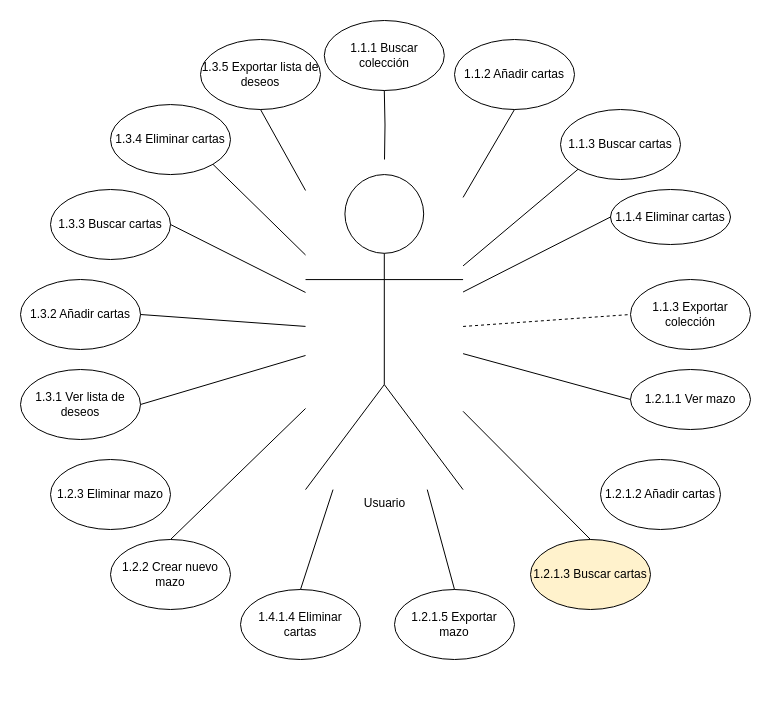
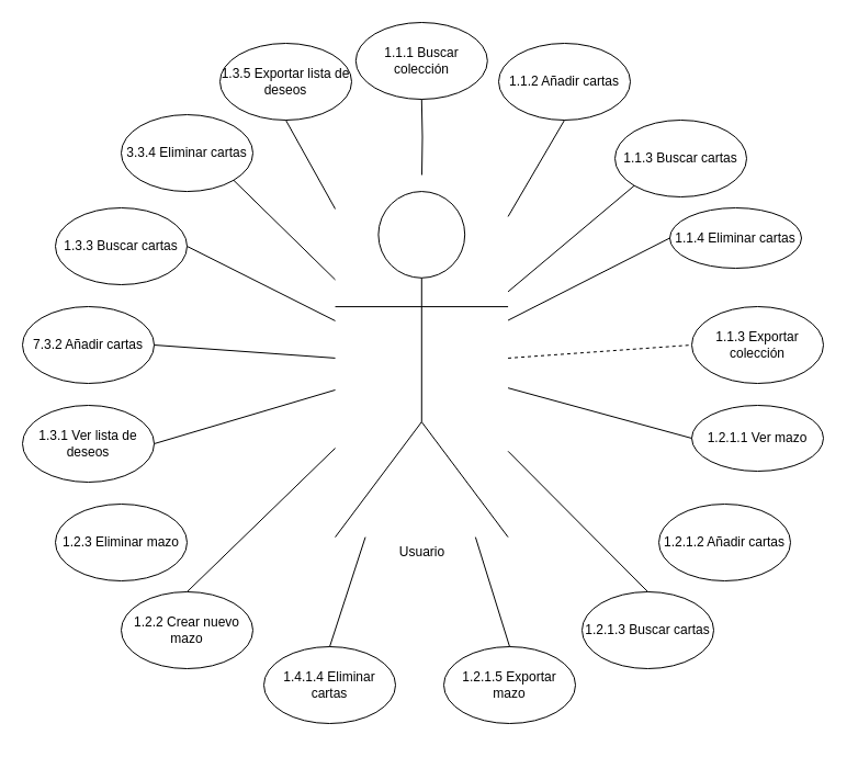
  <mxCell id="0" />
  <mxCell id="1" parent="0" />
  <mxCell id="2" value="" style="group" vertex="1" connectable="0" parent="1"><mxGeometry x="80" y="34.06" width="680" height="654.94" as="geometry" /></mxCell>
  <mxCell id="3" value="1.1.1 Buscar colección" style="ellipse;whiteSpace=wrap;html=1;" vertex="1" parent="2"><mxGeometry x="243.81" y="-14.06" width="120" height="70" as="geometry" /></mxCell>
  <mxCell id="4" value="1.1.2 Añadir cartas" style="ellipse;whiteSpace=wrap;html=1;" vertex="1" parent="2"><mxGeometry x="374" y="4.94" width="120" height="70" as="geometry" /></mxCell>
  <mxCell id="5" value="1.1.3 Buscar cartas" style="ellipse;whiteSpace=wrap;html=1;" vertex="1" parent="2"><mxGeometry x="480" y="74.94" width="120" height="70" as="geometry" /></mxCell>
  <mxCell id="6" value="1.1.4 Eliminar cartas" style="ellipse;whiteSpace=wrap;html=1;" vertex="1" parent="2"><mxGeometry x="530" y="154.94" width="120" height="55" as="geometry" /></mxCell>
  <mxCell id="7" value="1.1.3 Exportar colección" style="ellipse;whiteSpace=wrap;html=1;" vertex="1" parent="2"><mxGeometry x="550" y="244.94" width="120" height="70" as="geometry" /></mxCell>
  <mxCell id="8" value="1.4.1.4 Eliminar cartas" style="ellipse;whiteSpace=wrap;html=1;" vertex="1" parent="2"><mxGeometry x="160" y="554.94" width="120" height="70" as="geometry" /></mxCell>
  <mxCell id="9" value="1.2.1.1 Ver mazo" style="ellipse;whiteSpace=wrap;html=1;" vertex="1" parent="2"><mxGeometry x="550" y="334.94" width="120" height="60" as="geometry" /></mxCell>
  <mxCell id="10" value="1.2.1.2 Añadir cartas" style="ellipse;whiteSpace=wrap;html=1;" vertex="1" parent="2"><mxGeometry x="520" y="424.94" width="120" height="70" as="geometry" /></mxCell>
- <mxCell id="11" value="1.2.1.3 Buscar cartas" style="ellipse;whiteSpace=wrap;html=1;fillColor=#fff2cc;" vertex="1" parent="2"><mxGeometry x="450" y="504.94" width="120" height="70" as="geometry" /></mxCell>
- <mxCell id="12" value="1.2.1.5 Exportar mazo" style="ellipse;whiteSpace=wrap;html=1;" vertex="1" parent="2"><mxGeometry x="314" y="554.94" width="120" height="70" as="geometry" /></mxCell>
+ <mxCell id="11" value="1.2.1.3 Buscar cartas" style="ellipse;whiteSpace=wrap;html=1;" vertex="1" parent="2"><mxGeometry x="450" y="504.94" width="120" height="70" as="geometry" /></mxCell>
+ <mxCell id="12" value="1.2.1.5 Exportar mazo" style="ellipse;whiteSpace=wrap;html=1;" vertex="1" parent="2"><mxGeometry x="324" y="554.94" width="120" height="70" as="geometry" /></mxCell>
  <mxCell id="13" value="1.2.2 Crear nuevo mazo" style="ellipse;whiteSpace=wrap;html=1;" vertex="1" parent="2"><mxGeometry x="30" y="504.94" width="120" height="70" as="geometry" /></mxCell>
  <mxCell id="14" value="1.2.3 Eliminar mazo" style="ellipse;whiteSpace=wrap;html=1;" vertex="1" parent="2"><mxGeometry x="-30" y="424.94" width="120" height="70" as="geometry" /></mxCell>
  <mxCell id="15" value="1.3.1 Ver lista de deseos" style="ellipse;whiteSpace=wrap;html=1;" vertex="1" parent="2"><mxGeometry x="-60" y="334.94" width="120" height="70" as="geometry" /></mxCell>
  <mxCell id="16" value="1.3.3 Buscar cartas" style="ellipse;whiteSpace=wrap;html=1;" vertex="1" parent="2"><mxGeometry x="-30" y="154.94" width="120" height="70" as="geometry" /></mxCell>
- <mxCell id="17" value="1.3.4 Eliminar cartas" style="ellipse;whiteSpace=wrap;html=1;" vertex="1" parent="2"><mxGeometry x="30" y="70.0" width="120" height="70" as="geometry" /></mxCell>
+ <mxCell id="17" value="3.3.4 Eliminar cartas" style="ellipse;whiteSpace=wrap;html=1;" vertex="1" parent="2"><mxGeometry x="30" y="70.0" width="120" height="70" as="geometry" /></mxCell>
  <mxCell id="18" value="1.3.5 Exportar lista de deseos" style="ellipse;whiteSpace=wrap;html=1;" vertex="1" parent="2"><mxGeometry x="120" y="4.94" width="120" height="70" as="geometry" /></mxCell>
  <mxCell id="19" style="edgeStyle=orthogonalEdgeStyle;rounded=0;orthogonalLoop=1;jettySize=auto;html=1;entryX=0.5;entryY=1;entryDx=0;entryDy=0;endArrow=none;endFill=0;" edge="1" parent="2" target="3"><mxGeometry relative="1" as="geometry"><mxPoint x="304" y="124.94" as="sourcePoint" /></mxGeometry></mxCell>
  <mxCell id="20" style="rounded=0;orthogonalLoop=1;jettySize=auto;html=1;entryX=0;entryY=0.5;entryDx=0;entryDy=0;endArrow=none;endFill=0;dashed=1;" edge="1" parent="2" source="33" target="7"><mxGeometry relative="1" as="geometry" /></mxCell>
  <mxCell id="21" style="edgeStyle=none;shape=connector;rounded=0;orthogonalLoop=1;jettySize=auto;html=1;entryX=0;entryY=0.5;entryDx=0;entryDy=0;labelBackgroundColor=default;strokeColor=default;fontFamily=Helvetica;fontSize=11;fontColor=default;endArrow=none;endFill=0;" edge="1" parent="2" source="33" target="9"><mxGeometry relative="1" as="geometry" /></mxCell>
  <mxCell id="22" style="edgeStyle=none;shape=connector;rounded=0;orthogonalLoop=1;jettySize=auto;html=1;entryX=1;entryY=0.5;entryDx=0;entryDy=0;labelBackgroundColor=default;strokeColor=default;fontFamily=Helvetica;fontSize=11;fontColor=default;endArrow=none;endFill=0;" edge="1" parent="2" source="33" target="15"><mxGeometry relative="1" as="geometry" /></mxCell>
  <mxCell id="23" style="edgeStyle=none;shape=connector;rounded=0;orthogonalLoop=1;jettySize=auto;html=1;entryX=0.5;entryY=0;entryDx=0;entryDy=0;labelBackgroundColor=default;strokeColor=default;fontFamily=Helvetica;fontSize=11;fontColor=default;endArrow=none;endFill=0;" edge="1" parent="2" source="33" target="8"><mxGeometry relative="1" as="geometry" /></mxCell>
  <mxCell id="24" style="edgeStyle=none;shape=connector;rounded=0;orthogonalLoop=1;jettySize=auto;html=1;entryX=0.5;entryY=0;entryDx=0;entryDy=0;labelBackgroundColor=default;strokeColor=default;fontFamily=Helvetica;fontSize=11;fontColor=default;endArrow=none;endFill=0;" edge="1" parent="2" source="33" target="12"><mxGeometry relative="1" as="geometry" /></mxCell>
  <mxCell id="25" style="edgeStyle=none;shape=connector;rounded=0;orthogonalLoop=1;jettySize=auto;html=1;entryX=0.5;entryY=1;entryDx=0;entryDy=0;labelBackgroundColor=default;strokeColor=default;fontFamily=Helvetica;fontSize=11;fontColor=default;endArrow=none;endFill=0;" edge="1" parent="2" source="33" target="18"><mxGeometry relative="1" as="geometry" /></mxCell>
  <mxCell id="26" style="edgeStyle=none;shape=connector;rounded=0;orthogonalLoop=1;jettySize=auto;html=1;entryX=0.5;entryY=1;entryDx=0;entryDy=0;labelBackgroundColor=default;strokeColor=default;fontFamily=Helvetica;fontSize=11;fontColor=default;endArrow=none;endFill=0;" edge="1" parent="2" source="33" target="4"><mxGeometry relative="1" as="geometry" /></mxCell>
  <mxCell id="27" style="edgeStyle=none;shape=connector;rounded=0;orthogonalLoop=1;jettySize=auto;html=1;entryX=0.5;entryY=0;entryDx=0;entryDy=0;labelBackgroundColor=default;strokeColor=default;fontFamily=Helvetica;fontSize=11;fontColor=default;endArrow=none;endFill=0;" edge="1" parent="2" source="33" target="13"><mxGeometry relative="1" as="geometry" /></mxCell>
  <mxCell id="28" style="edgeStyle=none;shape=connector;rounded=0;orthogonalLoop=1;jettySize=auto;html=1;entryX=0.5;entryY=0;entryDx=0;entryDy=0;labelBackgroundColor=default;strokeColor=default;fontFamily=Helvetica;fontSize=11;fontColor=default;endArrow=none;endFill=0;" edge="1" parent="2" source="33" target="11"><mxGeometry relative="1" as="geometry" /></mxCell>
  <mxCell id="29" style="edgeStyle=none;shape=connector;rounded=0;orthogonalLoop=1;jettySize=auto;html=1;entryX=1;entryY=1;entryDx=0;entryDy=0;labelBackgroundColor=default;strokeColor=default;fontFamily=Helvetica;fontSize=11;fontColor=default;endArrow=none;endFill=0;" edge="1" parent="2" source="33" target="17"><mxGeometry relative="1" as="geometry" /></mxCell>
  <mxCell id="30" style="edgeStyle=none;shape=connector;rounded=0;orthogonalLoop=1;jettySize=auto;html=1;entryX=0;entryY=1;entryDx=0;entryDy=0;labelBackgroundColor=default;strokeColor=default;fontFamily=Helvetica;fontSize=11;fontColor=default;endArrow=none;endFill=0;" edge="1" parent="2" source="33" target="5"><mxGeometry relative="1" as="geometry" /></mxCell>
  <mxCell id="31" style="edgeStyle=none;shape=connector;rounded=0;orthogonalLoop=1;jettySize=auto;html=1;entryX=1;entryY=0.5;entryDx=0;entryDy=0;labelBackgroundColor=default;strokeColor=default;fontFamily=Helvetica;fontSize=11;fontColor=default;endArrow=none;endFill=0;" edge="1" parent="2" source="33" target="16"><mxGeometry relative="1" as="geometry" /></mxCell>
  <mxCell id="32" style="edgeStyle=none;shape=connector;rounded=0;orthogonalLoop=1;jettySize=auto;html=1;entryX=0;entryY=0.5;entryDx=0;entryDy=0;labelBackgroundColor=default;strokeColor=default;fontFamily=Helvetica;fontSize=11;fontColor=default;endArrow=none;endFill=0;" edge="1" parent="2" source="33" target="6"><mxGeometry relative="1" as="geometry" /></mxCell>
  <mxCell id="33" value="&lt;div&gt;Usuario&lt;/div&gt;" style="shape=umlActor;verticalLabelPosition=bottom;verticalAlign=top;html=1;outlineConnect=0;" vertex="1" parent="2"><mxGeometry x="225.04" y="140" width="157.53" height="315.06" as="geometry" /></mxCell>
- <mxCell id="34" value="1.3.2 Añadir cartas" style="ellipse;whiteSpace=wrap;html=1;" vertex="1" parent="1"><mxGeometry x="20" y="279" width="120" height="70" as="geometry" /></mxCell>
+ <mxCell id="34" value="7.3.2 Añadir cartas" style="ellipse;whiteSpace=wrap;html=1;" vertex="1" parent="1"><mxGeometry x="20" y="279" width="120" height="70" as="geometry" /></mxCell>
  <mxCell id="35" style="edgeStyle=none;shape=connector;rounded=0;orthogonalLoop=1;jettySize=auto;html=1;entryX=1;entryY=0.5;entryDx=0;entryDy=0;labelBackgroundColor=default;strokeColor=default;fontFamily=Helvetica;fontSize=11;fontColor=default;endArrow=none;endFill=0;" edge="1" parent="1" source="33" target="34"><mxGeometry relative="1" as="geometry" /></mxCell>
